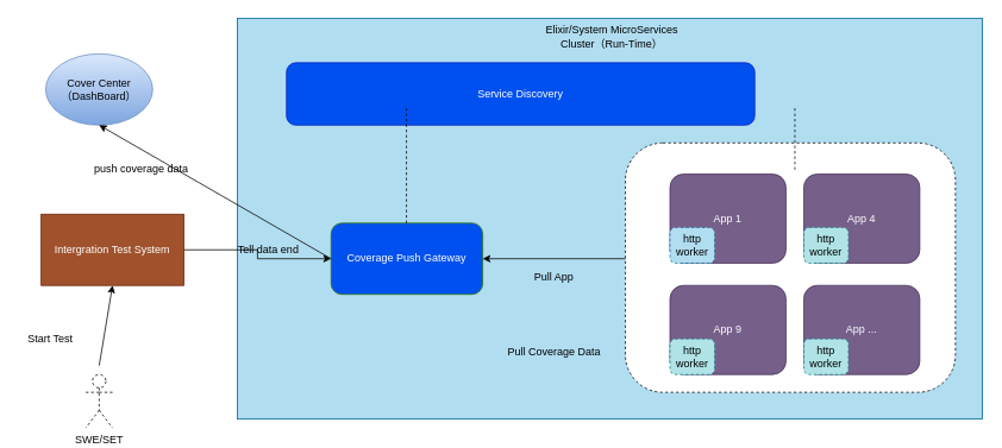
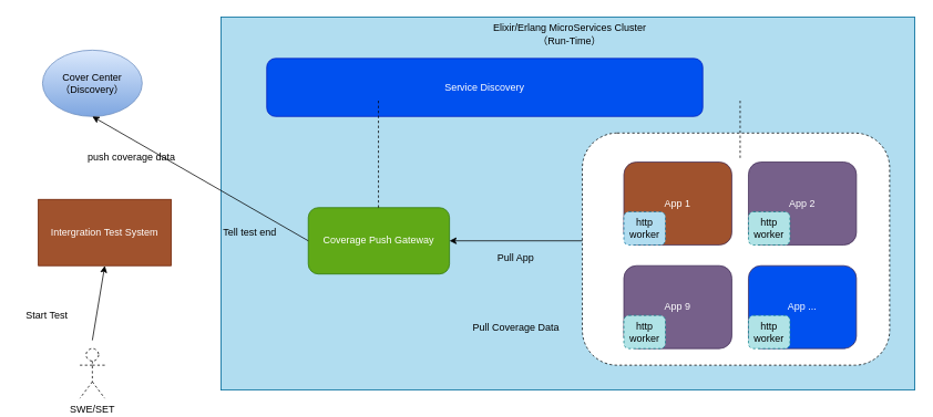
  <mxCell id="0" />
  <mxCell id="1" parent="0" />
  <mxCell id="2" value="Intergration Test System" style="rounded=0;whiteSpace=wrap;html=1;fillColor=#a0522d;strokeColor=#6D1F00;fontColor=#ffffff;" vertex="1" parent="1"><mxGeometry x="45" y="240" width="160" height="80" as="geometry" /></mxCell>
  <mxCell id="3" value="" style="group;fillColor=#b1ddf0;strokeColor=#10739e;" vertex="1" connectable="0" parent="1"><mxGeometry x="265" y="20" width="835" height="450" as="geometry" /></mxCell>
  <mxCell id="4" value="" style="rounded=0;whiteSpace=wrap;html=1;fillColor=#b1ddf0;strokeColor=#10739e;" vertex="1" parent="3"><mxGeometry width="835" height="450" as="geometry" /></mxCell>
  <mxCell id="5" value="Service Discovery" style="rounded=1;whiteSpace=wrap;html=1;fillColor=#0050ef;strokeColor=#001DBC;fontColor=#ffffff;" vertex="1" parent="3"><mxGeometry x="55" y="50" width="525" height="70" as="geometry" /></mxCell>
- <mxCell id="6" value="Elixir/System MicroServices Cluster（Run-Time）" style="text;html=1;strokeColor=none;fillColor=none;align=center;verticalAlign=middle;whiteSpace=wrap;rounded=0;" vertex="1" parent="3"><mxGeometry x="325" y="20" width="190" as="geometry" /></mxCell>
- <mxCell id="7" value="Coverage Push Gateway" style="rounded=1;whiteSpace=wrap;html=1;fillColor=#0050ef;strokeColor=#2D7600;fontColor=#ffffff;" vertex="1" parent="3"><mxGeometry x="105" y="230" width="170" height="80" as="geometry" /></mxCell>
+ <mxCell id="6" value="Elixir/Erlang MicroServices Cluster（Run-Time）" style="text;html=1;strokeColor=none;fillColor=none;align=center;verticalAlign=middle;whiteSpace=wrap;rounded=0;" vertex="1" parent="3"><mxGeometry x="325" y="20" width="190" as="geometry" /></mxCell>
+ <mxCell id="7" value="Coverage Push Gateway" style="rounded=1;whiteSpace=wrap;html=1;fillColor=#60a917;strokeColor=#2D7600;fontColor=#ffffff;" vertex="1" parent="3"><mxGeometry x="105" y="230" width="170" height="80" as="geometry" /></mxCell>
  <mxCell id="8" value="" style="group" vertex="1" connectable="0" parent="3"><mxGeometry x="635" y="175" width="170" height="245" as="geometry" /></mxCell>
  <mxCell id="9" value="" style="rounded=1;whiteSpace=wrap;html=1;dashed=1;" vertex="1" parent="8"><mxGeometry x="-200" y="-35" width="370" height="280" as="geometry" /></mxCell>
- <mxCell id="10" value="App 4" style="rounded=1;whiteSpace=wrap;html=1;fillColor=#76608a;strokeColor=#432D57;fontColor=#ffffff;" vertex="1" parent="8"><mxGeometry width="130" height="100" as="geometry" /></mxCell>
+ <mxCell id="10" value="App 2" style="rounded=1;whiteSpace=wrap;html=1;fillColor=#76608a;strokeColor=#432D57;fontColor=#ffffff;" vertex="1" parent="8"><mxGeometry width="130" height="100" as="geometry" /></mxCell>
  <mxCell id="11" value="http worker" style="rounded=1;whiteSpace=wrap;html=1;dashed=1;fillColor=#b0e3e6;strokeColor=#0e8088;" vertex="1" parent="8"><mxGeometry y="60" width="50" height="40" as="geometry" /></mxCell>
  <mxCell id="12" value="" style="group" vertex="1" connectable="0" parent="3"><mxGeometry x="635" y="300" width="130" height="100" as="geometry" /></mxCell>
- <mxCell id="13" value="App ..." style="rounded=1;whiteSpace=wrap;html=1;fillColor=#76608a;strokeColor=#432D57;fontColor=#ffffff;" vertex="1" parent="12"><mxGeometry width="130" height="100" as="geometry" /></mxCell>
+ <mxCell id="13" value="App ..." style="rounded=1;whiteSpace=wrap;html=1;fillColor=#0050ef;strokeColor=#432D57;fontColor=#ffffff;" vertex="1" parent="12"><mxGeometry width="130" height="100" as="geometry" /></mxCell>
  <mxCell id="14" value="http worker" style="rounded=1;whiteSpace=wrap;html=1;dashed=1;fillColor=#b0e3e6;strokeColor=#0e8088;" vertex="1" parent="12"><mxGeometry y="60" width="50" height="40" as="geometry" /></mxCell>
  <mxCell id="15" value="" style="group" vertex="1" connectable="0" parent="3"><mxGeometry x="485" y="300" width="130" height="100" as="geometry" /></mxCell>
  <mxCell id="16" value="App 9" style="rounded=1;whiteSpace=wrap;html=1;fillColor=#76608a;strokeColor=#432D57;fontColor=#ffffff;" vertex="1" parent="15"><mxGeometry width="130" height="100" as="geometry" /></mxCell>
  <mxCell id="17" value="http worker" style="rounded=1;whiteSpace=wrap;html=1;dashed=1;fillColor=#b0e3e6;strokeColor=#0e8088;" vertex="1" parent="15"><mxGeometry y="60" width="50" height="40" as="geometry" /></mxCell>
  <mxCell id="18" value="" style="group" vertex="1" connectable="0" parent="3"><mxGeometry x="485" y="175" width="130" height="100" as="geometry" /></mxCell>
- <mxCell id="19" value="App 1" style="rounded=1;whiteSpace=wrap;html=1;fillColor=#76608a;strokeColor=#432D57;fontColor=#ffffff;" vertex="1" parent="18"><mxGeometry width="130" height="100" as="geometry" /></mxCell>
+ <mxCell id="19" value="App 1" style="rounded=1;whiteSpace=wrap;html=1;fillColor=#a0522d;strokeColor=#432D57;fontColor=#ffffff;" vertex="1" parent="18"><mxGeometry width="130" height="100" as="geometry" /></mxCell>
  <mxCell id="20" value="http worker" style="rounded=1;whiteSpace=wrap;html=1;dashed=1;fillColor=#b1ddf0;strokeColor=#10739e;" vertex="1" parent="18"><mxGeometry y="60" width="50" height="40" as="geometry" /></mxCell>
  <mxCell id="21" value="" style="endArrow=none;dashed=1;html=1;" edge="1" parent="3"><mxGeometry width="50" height="50" relative="1" as="geometry"><mxPoint x="625" y="170" as="sourcePoint" /><mxPoint x="625" y="100" as="targetPoint" /></mxGeometry></mxCell>
  <mxCell id="22" value="" style="endArrow=none;dashed=1;html=1;" edge="1" parent="3"><mxGeometry width="50" height="50" relative="1" as="geometry"><mxPoint x="189.5" y="230" as="sourcePoint" /><mxPoint x="189.5" y="100" as="targetPoint" /></mxGeometry></mxCell>
  <mxCell id="23" value="" style="endArrow=classic;html=1;" edge="1" parent="3"><mxGeometry width="50" height="50" relative="1" as="geometry"><mxPoint x="435" y="270" as="sourcePoint" /><mxPoint x="275" y="270" as="targetPoint" /></mxGeometry></mxCell>
  <mxCell id="24" value="Pull Coverage Data" style="text;html=1;align=center;verticalAlign=middle;resizable=0;points=[];autosize=1;strokeColor=none;" vertex="1" parent="3"><mxGeometry x="295" y="365" width="120" height="20" as="geometry" /></mxCell>
  <mxCell id="25" value="Pull App" style="text;html=1;strokeColor=none;fillColor=none;align=center;verticalAlign=middle;whiteSpace=wrap;rounded=0;dashed=1;" vertex="1" parent="3"><mxGeometry x="315" y="290" width="80" as="geometry" /></mxCell>
- <mxCell id="26" value="Tell data end" style="text;html=1;strokeColor=none;fillColor=none;align=center;verticalAlign=middle;whiteSpace=wrap;rounded=0;dashed=1;" vertex="1" parent="3"><mxGeometry x="-15" y="250" width="100" height="20" as="geometry" /></mxCell>
- <mxCell id="27" style="edgeStyle=orthogonalEdgeStyle;rounded=0;orthogonalLoop=1;jettySize=auto;html=1;entryX=0;entryY=0.5;entryDx=0;entryDy=0;" edge="1" parent="1" source="2" target="7"><mxGeometry relative="1" as="geometry" /></mxCell>
+ <mxCell id="26" value="Tell test end" style="text;html=1;strokeColor=none;fillColor=none;align=center;verticalAlign=middle;whiteSpace=wrap;rounded=0;dashed=1;" vertex="1" parent="3"><mxGeometry x="-15" y="250" width="100" height="20" as="geometry" /></mxCell>
  <mxCell id="28" value="SWE/SET" style="shape=umlActor;verticalLabelPosition=bottom;verticalAlign=top;html=1;outlineConnect=0;dashed=1;" vertex="1" parent="1"><mxGeometry x="95" y="420" width="30" height="60" as="geometry" /></mxCell>
  <mxCell id="29" value="" style="endArrow=classic;html=1;entryX=0.5;entryY=1;entryDx=0;entryDy=0;" edge="1" parent="1" target="2"><mxGeometry width="50" height="50" relative="1" as="geometry"><mxPoint x="110" y="410" as="sourcePoint" /><mxPoint x="120" y="340" as="targetPoint" /></mxGeometry></mxCell>
  <mxCell id="30" value="Start Test" style="text;html=1;align=center;verticalAlign=middle;resizable=0;points=[];autosize=1;strokeColor=none;" vertex="1" parent="1"><mxGeometry x="20" y="370" width="70" height="20" as="geometry" /></mxCell>
- <mxCell id="31" value="Cover Center&lt;br&gt;（DashBoard）" style="ellipse;whiteSpace=wrap;html=1;gradientColor=#7ea6e0;fillColor=#dae8fc;strokeColor=#6c8ebf;" vertex="1" parent="1"><mxGeometry x="50" y="60" width="120" height="80" as="geometry" /></mxCell>
+ <mxCell id="31" value="Cover Center&lt;br&gt;（Discovery）" style="ellipse;whiteSpace=wrap;html=1;gradientColor=#7ea6e0;fillColor=#dae8fc;strokeColor=#6c8ebf;" vertex="1" parent="1"><mxGeometry x="50" y="60" width="120" height="80" as="geometry" /></mxCell>
  <mxCell id="32" value="" style="endArrow=classic;html=1;" edge="1" parent="1"><mxGeometry width="50" height="50" relative="1" as="geometry"><mxPoint x="370" y="290" as="sourcePoint" /><mxPoint x="110" y="140" as="targetPoint" /></mxGeometry></mxCell>
  <mxCell id="33" value="push coverage data" style="text;html=1;strokeColor=none;fillColor=none;align=center;verticalAlign=middle;whiteSpace=wrap;rounded=0;" vertex="1" parent="1"><mxGeometry x="90" y="180" width="135" height="20" as="geometry" /></mxCell>
